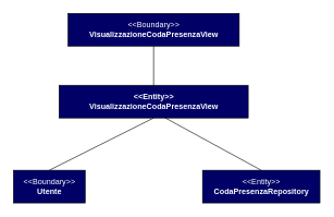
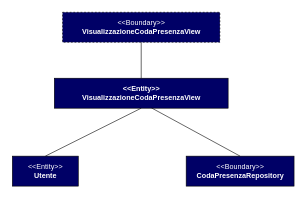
  <mxCell id="0" style=";html=1;" />
  <mxCell id="1" style=";html=1;" parent="0" />
- <mxCell id="2" value="&lt;font color=&quot;#ffffff&quot;&gt;&amp;lt;&amp;lt;Boundary&amp;gt;&amp;gt;&lt;br&gt;&lt;/font&gt;&lt;b&gt;&lt;font color=&quot;#ffffff&quot;&gt;Utente&lt;/font&gt;&lt;br&gt;&lt;/b&gt;" style="html=1;fillColor=#000066;" parent="1" vertex="1"><mxGeometry x="20" y="260" width="110" height="50" as="geometry" /></mxCell>
- <mxCell id="3" value="&lt;font color=&quot;#ffffff&quot;&gt;&amp;lt;&amp;lt;Boundary&amp;gt;&amp;gt;&lt;br&gt;&lt;b&gt;VisualizzazioneCodaPresenzaView&lt;/b&gt;&lt;/font&gt;" style="html=1;fillColor=#000066;" parent="1" vertex="1"><mxGeometry x="103.75" y="20" width="262.5" height="50" as="geometry" /></mxCell>
+ <mxCell id="2" value="&lt;font color=&quot;#ffffff&quot;&gt;&amp;lt;&amp;lt;Entity&amp;gt;&amp;gt;&lt;br&gt;&lt;/font&gt;&lt;b&gt;&lt;font color=&quot;#ffffff&quot;&gt;Utente&lt;/font&gt;&lt;br&gt;&lt;/b&gt;" style="html=1;fillColor=#000066;" parent="1" vertex="1"><mxGeometry x="20" y="260" width="110" height="50" as="geometry" /></mxCell>
+ <mxCell id="3" value="&lt;font color=&quot;#ffffff&quot;&gt;&amp;lt;&amp;lt;Boundary&amp;gt;&amp;gt;&lt;br&gt;&lt;b&gt;VisualizzazioneCodaPresenzaView&lt;/b&gt;&lt;/font&gt;" style="html=1;fillColor=#000066;dashed=1;" parent="1" vertex="1"><mxGeometry x="103.75" y="20" width="262.5" height="50" as="geometry" /></mxCell>
  <mxCell id="4" value="&lt;b&gt;&lt;font color=&quot;#ffffff&quot;&gt;&amp;lt;&amp;lt;Entity&amp;gt;&amp;gt;&lt;br&gt;VisualizzazioneCodaPresenzaView&lt;/font&gt;&lt;br&gt;&lt;/b&gt;" style="html=1;fillColor=#000066;" parent="1" vertex="1"><mxGeometry x="90" y="130" width="290" height="50" as="geometry" /></mxCell>
  <mxCell id="5" value="" style="endArrow=none;html=1;entryX=0.5;entryY=1;entryDx=0;entryDy=0;exitX=0.5;exitY=0;exitDx=0;exitDy=0;" parent="1" source="4" target="3" edge="1"><mxGeometry width="50" height="50" relative="1" as="geometry"><mxPoint x="350" y="210" as="sourcePoint" /><mxPoint x="400" y="160" as="targetPoint" /></mxGeometry></mxCell>
  <mxCell id="6" value="" style="endArrow=none;html=1;entryX=0.5;entryY=1;entryDx=0;entryDy=0;exitX=0.5;exitY=0;exitDx=0;exitDy=0;" parent="1" source="2" target="4" edge="1"><mxGeometry width="50" height="50" relative="1" as="geometry"><mxPoint x="300" y="250" as="sourcePoint" /><mxPoint x="215" y="180" as="targetPoint" /></mxGeometry></mxCell>
- <mxCell id="7" value="&lt;font color=&quot;#ffffff&quot;&gt;&amp;lt;&amp;lt;Entity&amp;gt;&amp;gt;&lt;br&gt;&lt;/font&gt;&lt;b&gt;&lt;font color=&quot;#ffffff&quot;&gt;CodaPresenzaRepository&lt;/font&gt;&lt;br&gt;&lt;/b&gt;" style="html=1;fillColor=#000066;" vertex="1" parent="1"><mxGeometry x="310" y="260" width="180" height="50" as="geometry" /></mxCell>
+ <mxCell id="7" value="&lt;font color=&quot;#ffffff&quot;&gt;&amp;lt;&amp;lt;Boundary&amp;gt;&amp;gt;&lt;br&gt;&lt;/font&gt;&lt;b&gt;&lt;font color=&quot;#ffffff&quot;&gt;CodaPresenzaRepository&lt;/font&gt;&lt;br&gt;&lt;/b&gt;" style="html=1;fillColor=#000066;" vertex="1" parent="1"><mxGeometry x="310" y="260" width="180" height="50" as="geometry" /></mxCell>
  <mxCell id="8" value="" style="endArrow=none;html=1;entryX=0.5;entryY=0;entryDx=0;entryDy=0;exitX=0.559;exitY=0.99;exitDx=0;exitDy=0;exitPerimeter=0;" edge="1" parent="1" source="4" target="7"><mxGeometry width="50" height="50" relative="1" as="geometry"><mxPoint x="250" y="182" as="sourcePoint" /><mxPoint x="410" y="260" as="targetPoint" /></mxGeometry></mxCell>
